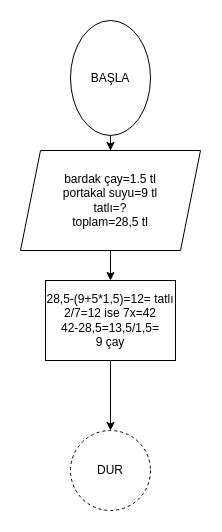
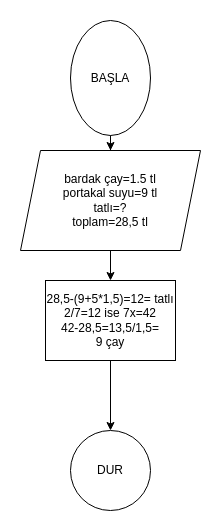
  <mxCell id="0" />
  <mxCell id="1" parent="0" />
- <mxCell id="2" value="DUR" style="ellipse;whiteSpace=wrap;html=1;aspect=fixed;dashed=1;" vertex="1" parent="1"><mxGeometry x="70" y="430" width="80" height="80" as="geometry" /></mxCell>
+ <mxCell id="2" value="DUR" style="ellipse;whiteSpace=wrap;html=1;aspect=fixed;" vertex="1" parent="1"><mxGeometry x="70" y="430" width="80" height="80" as="geometry" /></mxCell>
  <mxCell id="3" value="" style="edgeStyle=orthogonalEdgeStyle;rounded=0;orthogonalLoop=1;jettySize=auto;html=1;" edge="1" parent="1" source="4" target="6"><mxGeometry relative="1" as="geometry" /></mxCell>
  <mxCell id="4" value="BAŞLA" style="ellipse;whiteSpace=wrap;html=1;aspect=fixed;" vertex="1" parent="1"><mxGeometry x="70" y="20" width="80" height="115" as="geometry" /></mxCell>
  <mxCell id="5" value="" style="edgeStyle=orthogonalEdgeStyle;rounded=0;orthogonalLoop=1;jettySize=auto;html=1;" edge="1" parent="1" source="6" target="8"><mxGeometry relative="1" as="geometry" /></mxCell>
  <mxCell id="6" value="bardak çay=1.5 tl&lt;br&gt;portakal suyu=9 tl&lt;br&gt;tatlı=?&lt;br&gt;toplam=28,5 tl" style="shape=parallelogram;perimeter=parallelogramPerimeter;whiteSpace=wrap;html=1;fixedSize=1;" vertex="1" parent="1"><mxGeometry x="20" y="150" width="180" height="100" as="geometry" /></mxCell>
  <mxCell id="7" value="" style="edgeStyle=orthogonalEdgeStyle;rounded=0;orthogonalLoop=1;jettySize=auto;html=1;" edge="1" parent="1" source="8" target="2"><mxGeometry relative="1" as="geometry" /></mxCell>
  <mxCell id="8" value="28,5-(9+5*1,5)=12= tatlı&lt;br&gt;2/7=12 ise 7x=42&lt;br&gt;42-28,5=13,5/1,5=&lt;br&gt;9 çay&lt;br&gt;" style="rounded=0;whiteSpace=wrap;html=1;" vertex="1" parent="1"><mxGeometry x="45" y="280" width="130" height="80" as="geometry" /></mxCell>
